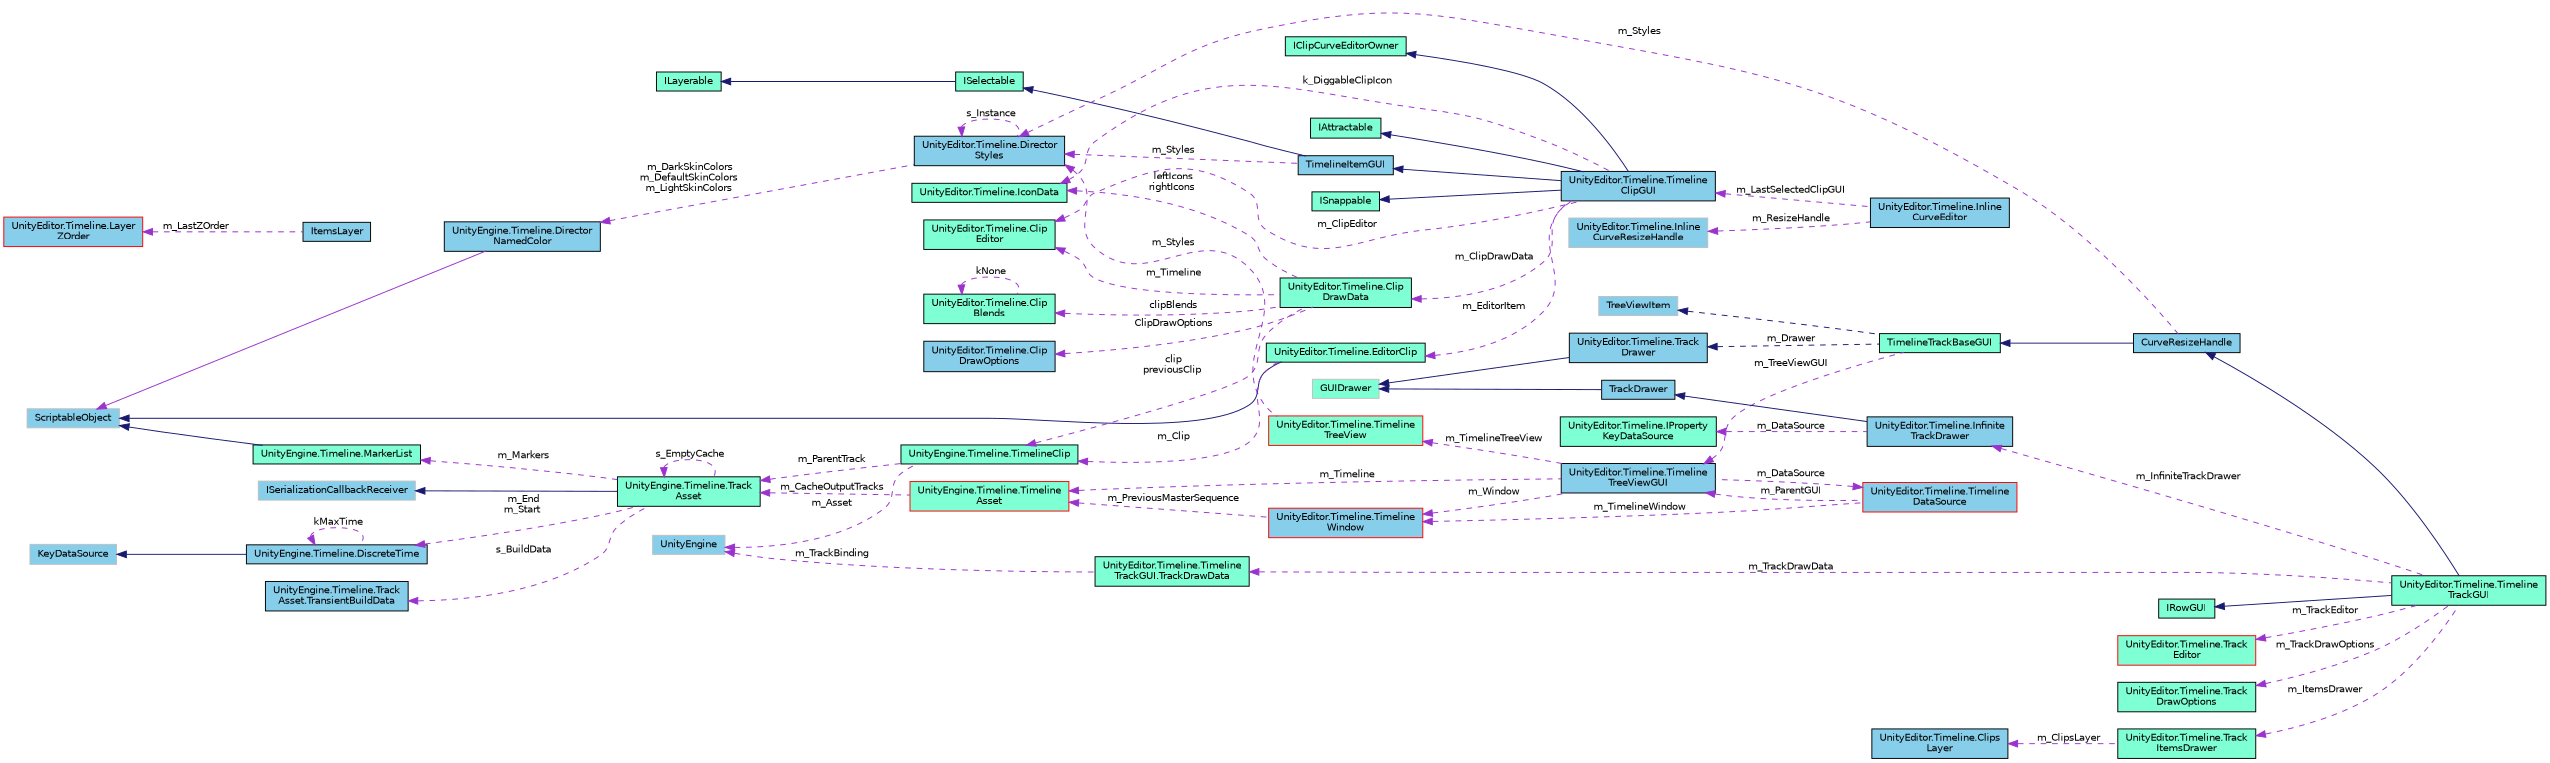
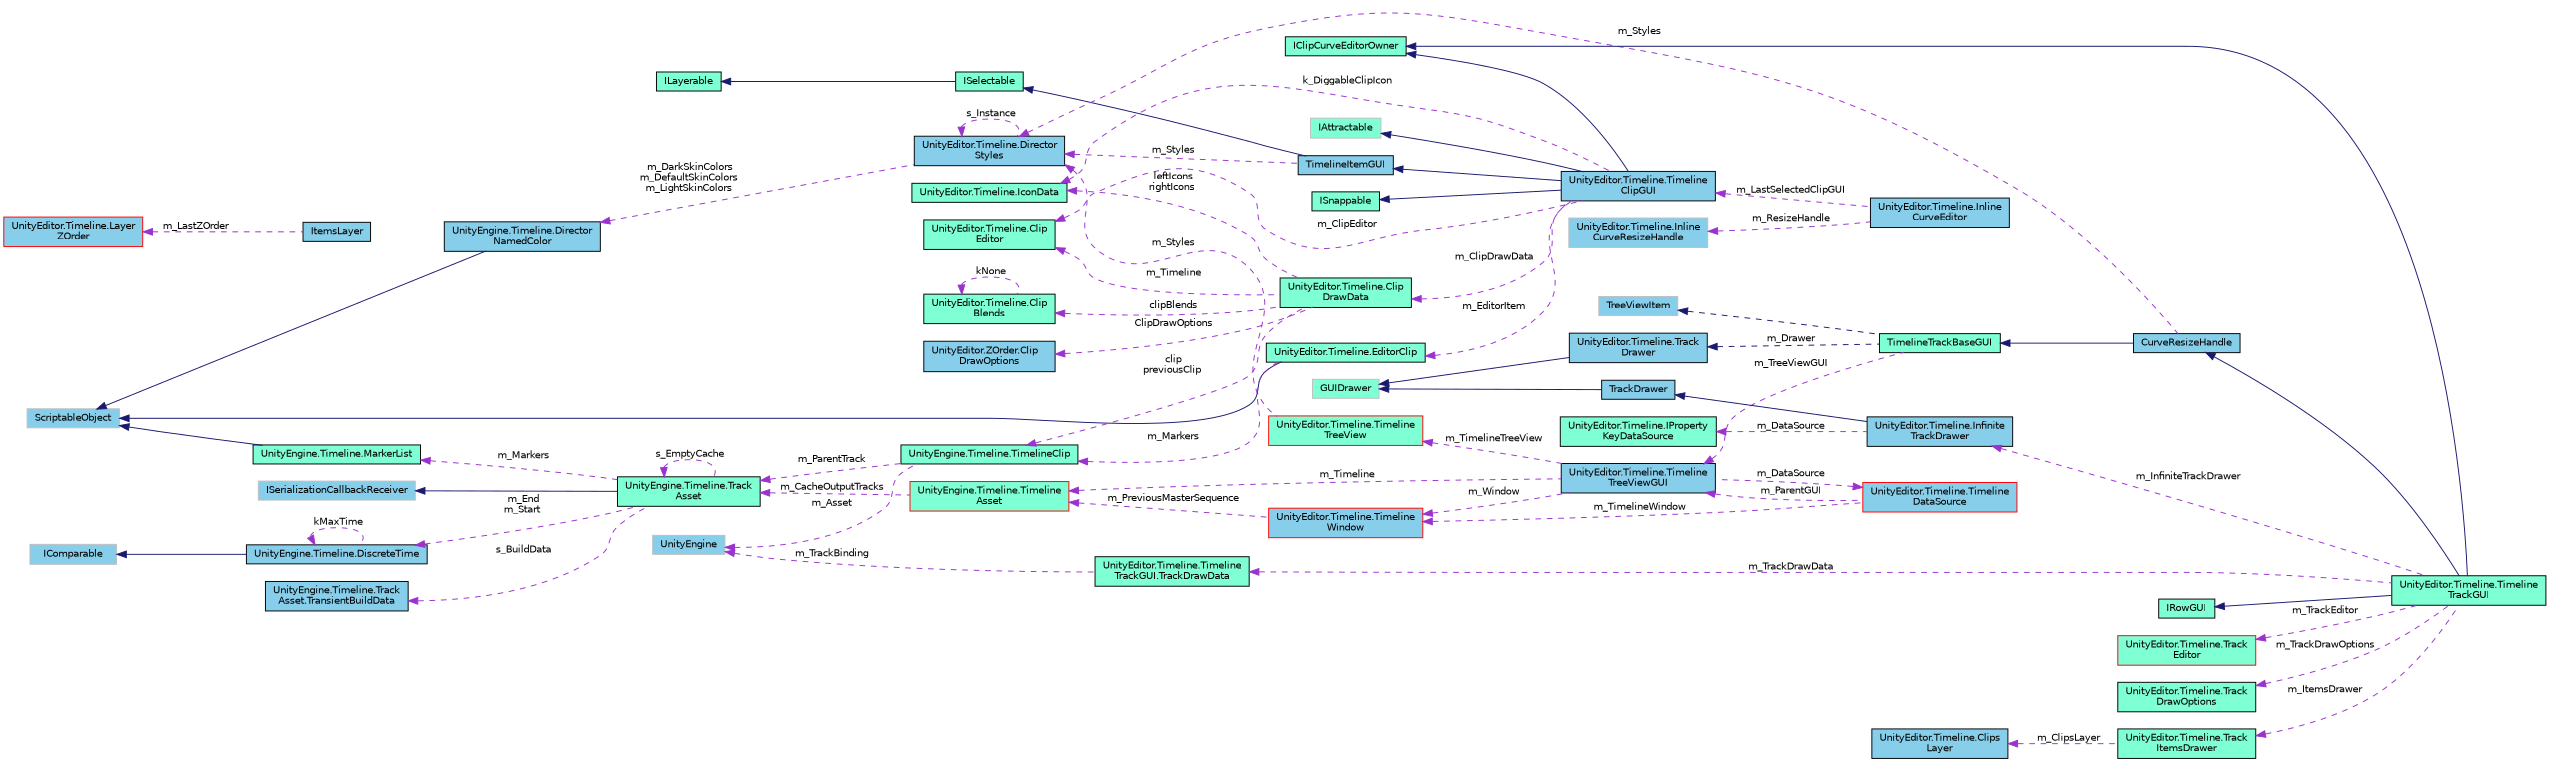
  digraph {
    rankdir=LR
    node [color=black fillcolor=skyblue fontname=Helvetica fontsize=10 shape=record style=filled]
    edge [color=darkorchid3 dir=back fontname=Helvetica fontsize=10 labelfontname=Helvetica labelfontsize=10 style=dashed]
    n1 [fontcolor=black height=0.2 label="UnityEditor.Timeline.Inline\lCurveEditor" width=0.4]
    n2 [fillcolor=aquamarine height=0.2 label=TimelineTrackBaseGUI width=0.4]
    n3 [height=0.2 label=CurveResizeHandle width=0.4]
    n4 [color=grey75 height=0.2 label="UnityEditor.Timeline.Inline\lCurveResizeHandle" width=0.4]
    n5 [height=0.2 label="UnityEditor.Timeline.Timeline\lClipGUI" width=0.4]
    n6 [height=0.2 label=TimelineItemGUI width=0.4]
    n7 [fillcolor=aquamarine height=0.2 label=ISelectable width=0.4]
    n8 [fillcolor=aquamarine height=0.2 label=ILayerable width=0.4]
    n9 [height=0.2 label="UnityEditor.Timeline.Director\lStyles" width=0.4]
    n10 [color=red fillcolor=aquamarine height=0.2 label="UnityEditor.Timeline.Timeline\lTreeView" width=0.4]
    n11 [fillcolor=aquamarine height=0.2 label="UnityEditor.Timeline.Timeline\lTrackGUI" width=0.4]
    n12 [height=0.2 label="UnityEditor.Timeline.Timeline\lTreeViewGUI" width=0.4]
    n13 [height=0.2 label="UnityEngine.Timeline.Director\lNamedColor" width=0.4]
    n14 [color=grey75 height=0.2 label=ScriptableObject width=0.4]
    n15 [fillcolor=aquamarine height=0.2 label="UnityEditor.Timeline.EditorClip" width=0.4]
    n16 [fillcolor=aquamarine height=0.2 label="UnityEngine.Timeline.MarkerList" width=0.4]
    n17 [fillcolor=aquamarine height=0.2 label=IClipCurveEditorOwner width=0.4]
    n18 [fillcolor=aquamarine height=0.2 label=ISnappable width=0.4]
-   n19 [fillcolor=aquamarine height=0.2 label=IAttractable width=0.4]
+   n19 [color=grey75 fillcolor=aquamarine height=0.2 label=IAttractable width=0.4]
    n20 [fillcolor=aquamarine height=0.2 label="UnityEditor.Timeline.Clip\lDrawData" width=0.4]
    n21 [fillcolor=aquamarine height=0.2 label="UnityEditor.Timeline.Clip\lEditor" width=0.4]
    n22 [fillcolor=aquamarine height=0.2 label="UnityEditor.Timeline.Clip\lBlends" width=0.4]
-   n23 [height=0.2 label="UnityEditor.Timeline.Clip\lDrawOptions" width=0.4]
+   n23 [height=0.2 label="UnityEditor.ZOrder.Clip\lDrawOptions" width=0.4]
    n24 [fillcolor=aquamarine height=0.2 label="UnityEditor.Timeline.IconData" width=0.4]
    n25 [fillcolor=aquamarine height=0.2 label="UnityEngine.Timeline.TimelineClip" width=0.4]
    n26 [fillcolor=aquamarine height=0.2 label="UnityEngine.Timeline.Track\lAsset" width=0.4]
    n27 [color=red fillcolor=aquamarine height=0.2 label="UnityEngine.Timeline.Timeline\lAsset" width=0.4]
    n28 [color=grey75 height=0.2 label=UnityEngine width=0.4]
    n29 [fillcolor=aquamarine height=0.2 label="UnityEditor.Timeline.Timeline\lTrackGUI.TrackDrawData" width=0.4]
    n30 [color=red height=0.2 label="UnityEditor.Timeline.Timeline\lWindow" width=0.4]
    n31 [color=grey75 height=0.2 label=ISerializationCallbackReceiver width=0.4]
    n32 [height=0.2 label="UnityEngine.Timeline.DiscreteTime" width=0.4]
-   n33 [color=grey75 height=0.2 label=KeyDataSource width=0.4]
+   n33 [color=grey75 height=0.2 label=IComparable width=0.4]
    n34 [height=0.2 label="UnityEngine.Timeline.Track\lAsset.TransientBuildData" width=0.4]
    n35 [color=grey75 height=0.2 label=TreeViewItem width=0.4]
    n36 [height=0.2 label="UnityEditor.Timeline.Track\lDrawer" width=0.4]
    n37 [color=grey75 fillcolor=aquamarine height=0.2 label=GUIDrawer width=0.4]
    n38 [height=0.2 label=TrackDrawer width=0.4]
    n39 [height=0.2 label="UnityEditor.Timeline.Infinite\lTrackDrawer" width=0.4]
    n40 [color=red height=0.2 label="UnityEditor.Timeline.Timeline\lDataSource" width=0.4]
    n41 [fillcolor=aquamarine height=0.2 label=IRowGUI width=0.4]
    n42 [color=red fillcolor=aquamarine height=0.2 label="UnityEditor.Timeline.Track\lEditor" width=0.4]
    n43 [fillcolor=aquamarine height=0.2 label="UnityEditor.Timeline.IProperty\lKeyDataSource" width=0.4]
    n44 [fillcolor=aquamarine height=0.2 label="UnityEditor.Timeline.Track\lDrawOptions" width=0.4]
    n45 [fillcolor=aquamarine height=0.2 label="UnityEditor.Timeline.Track\lItemsDrawer" width=0.4]
    n46 [height=0.2 label="UnityEditor.Timeline.Clips\lLayer" width=0.4]
    n47 [height=0.2 label=ItemsLayer width=0.4]
    n48 [color=red height=0.2 label="UnityEditor.Timeline.Layer\lZOrder" width=0.4]
    n2 -> n3 [color=midnightblue style=solid]
    n3 -> n11 [color=midnightblue style=solid]
    n4 -> n1 [label=" m_ResizeHandle"]
    n5 -> n1 [label=" m_LastSelectedClipGUI"]
    n6 -> n5 [color=midnightblue style=solid]
    n7 -> n6 [color=midnightblue style=solid]
    n8 -> n7 [color=midnightblue style=solid]
    n9 -> n3 [label=" m_Styles"]
    n9 -> n6 [label=" m_Styles"]
    n9 -> n9 [label=" s_Instance"]
    n9 -> n10 [label=" m_Styles"]
    n10 -> n12 [label=" m_TimelineTreeView"]
    n12 -> n2 [label=" m_TreeViewGUI"]
    n12 -> n40 [label=" m_ParentGUI"]
    n13 -> n9 [label=" m_DarkSkinColors\nm_DefaultSkinColors\nm_LightSkinColors"]
-   n14 -> n13 [style=solid]
+   n14 -> n13 [color=midnightblue style=solid]
    n14 -> n15 [color=midnightblue style=solid]
    n14 -> n16 [color=midnightblue style=solid]
    n15 -> n5 [label=" m_EditorItem"]
    n16 -> n26 [label=" m_Markers"]
    n17 -> n5 [color=midnightblue style=solid]
+   n17 -> n11 [color=midnightblue style=solid]
    n18 -> n5 [color=midnightblue style=solid]
    n19 -> n5 [color=midnightblue style=solid]
    n20 -> n5 [label=" m_ClipDrawData"]
    n21 -> n5 [label=" m_ClipEditor"]
    n21 -> n20 [label=" m_Timeline"]
    n22 -> n20 [label=" clipBlends"]
    n22 -> n22 [label=" kNone"]
    n23 -> n20 [label=" ClipDrawOptions"]
    n24 -> n5 [label=" k_DiggableClipIcon"]
    n24 -> n20 [label=" leftIcons\nrightIcons"]
-   n25 -> n15 [label=" m_Clip"]
+   n25 -> n15 [label=" m_Markers"]
    n25 -> n20 [label=" clip\npreviousClip"]
    n26 -> n25 [label=" m_ParentTrack"]
    n26 -> n26 [label=" s_EmptyCache"]
    n26 -> n27 [label=" m_CacheOutputTracks"]
    n27 -> n12 [label=" m_Timeline"]
    n27 -> n30 [label=" m_PreviousMasterSequence"]
    n28 -> n25 [label=" m_Asset"]
    n28 -> n29 [label=" m_TrackBinding"]
    n29 -> n11 [label=" m_TrackDrawData"]
    n30 -> n12 [label=" m_Window"]
    n30 -> n40 [label=" m_TimelineWindow"]
    n31 -> n26 [color=midnightblue style=solid]
    n32 -> n26 [label=" m_End\nm_Start"]
    n32 -> n32 [label=" kMaxTime"]
    n33 -> n32 [color=midnightblue style=solid]
    n34 -> n26 [label=" s_BuildData"]
    n35 -> n2 [color=midnightblue]
    n36 -> n2 [color=midnightblue label=" m_Drawer"]
    n37 -> n36 [color=midnightblue style=solid]
    n37 -> n38 [color=midnightblue style=solid]
    n38 -> n39 [color=midnightblue style=solid]
    n39 -> n11 [label=" m_InfiniteTrackDrawer"]
    n40 -> n12 [label=" m_DataSource"]
    n41 -> n11 [color=midnightblue style=solid]
    n42 -> n11 [label=" m_TrackEditor"]
    n43 -> n39 [label=" m_DataSource"]
    n44 -> n11 [label=" m_TrackDrawOptions"]
    n45 -> n11 [label=" m_ItemsDrawer"]
    n46 -> n45 [label=" m_ClipsLayer"]
    n48 -> n47 [label=" m_LastZOrder"]
  }
